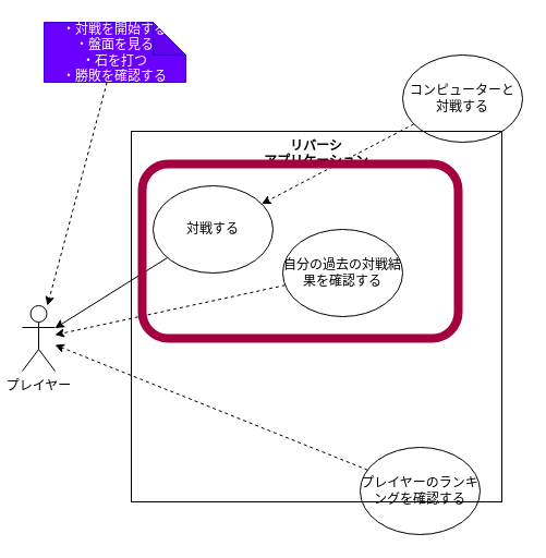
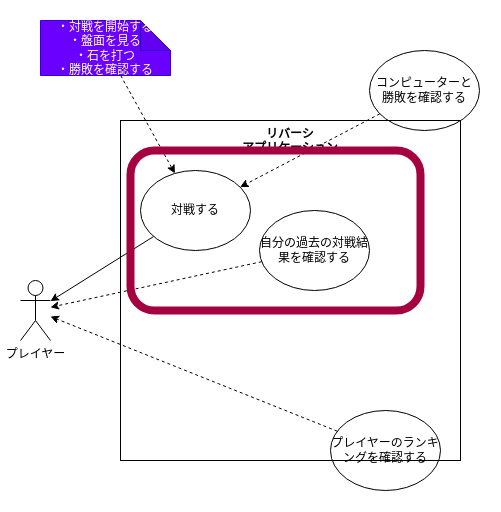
  <mxCell id="0" />
  <mxCell id="1" parent="0" />
  <mxCell id="2" value="&lt;div style=&quot;&quot;&gt;&lt;span style=&quot;background-color: initial;&quot;&gt;リバーシ&lt;/span&gt;&lt;/div&gt;&lt;div style=&quot;&quot;&gt;&lt;span style=&quot;background-color: initial;&quot;&gt;アプリケーション&lt;/span&gt;&lt;/div&gt;" style="whiteSpace=wrap;html=1;aspect=fixed;fontStyle=1;align=center;verticalAlign=top;fillColor=none;" vertex="1" parent="1"><mxGeometry x="120" y="120" width="340" height="340" as="geometry" /></mxCell>
  <mxCell id="3" value="プレイヤー" style="shape=umlActor;verticalLabelPosition=bottom;verticalAlign=top;html=1;outlineConnect=0;fillColor=none;" vertex="1" parent="1"><mxGeometry x="20" y="280" width="30" height="60" as="geometry" /></mxCell>
  <mxCell id="4" style="edgeStyle=none;html=1;" edge="1" parent="1" source="5" target="3"><mxGeometry relative="1" as="geometry" /></mxCell>
  <mxCell id="5" value="対戦する" style="ellipse;whiteSpace=wrap;html=1;fillColor=none;" vertex="1" parent="1"><mxGeometry x="140" y="170" width="110" height="80" as="geometry" /></mxCell>
- <mxCell id="6" style="edgeStyle=none;html=1;dashed=1;" edge="1" parent="1" source="7" target="3"><mxGeometry relative="1" as="geometry" /></mxCell>
+ <mxCell id="6" style="edgeStyle=none;html=1;dashed=1;" edge="1" parent="1" source="7" target="5"><mxGeometry relative="1" as="geometry" /></mxCell>
  <mxCell id="7" value="・対戦を開始する&lt;br&gt;・盤面を見る&lt;br&gt;・石を打つ&lt;br&gt;・勝敗を確認する" style="shape=note;whiteSpace=wrap;html=1;backgroundOutline=1;darkOpacity=0.05;fillColor=#6a00ff;fontColor=#ffffff;strokeColor=#3700CC;" vertex="1" parent="1"><mxGeometry x="40" y="20" width="130" height="55" as="geometry" /></mxCell>
  <mxCell id="8" style="edgeStyle=none;html=1;dashed=1;" edge="1" parent="1" source="9" target="3"><mxGeometry relative="1" as="geometry" /></mxCell>
  <mxCell id="9" value="自分の過去の対戦結果を確認する" style="ellipse;whiteSpace=wrap;html=1;fillColor=none;" vertex="1" parent="1"><mxGeometry x="259" y="210" width="110" height="80" as="geometry" /></mxCell>
  <mxCell id="10" style="edgeStyle=none;html=1;dashed=1;" edge="1" parent="1" source="11" target="3"><mxGeometry relative="1" as="geometry" /></mxCell>
  <mxCell id="11" value="プレイヤーのランキングを確認する" style="ellipse;whiteSpace=wrap;html=1;fillColor=none;" vertex="1" parent="1"><mxGeometry x="330" y="410" width="110" height="80" as="geometry" /></mxCell>
  <mxCell id="12" style="edgeStyle=none;html=1;dashed=1;" edge="1" parent="1" source="13" target="5"><mxGeometry relative="1" as="geometry" /></mxCell>
- <mxCell id="13" value="コンピューターと&lt;br&gt;対戦する" style="ellipse;whiteSpace=wrap;html=1;fillColor=none;" vertex="1" parent="1"><mxGeometry x="369" y="50" width="110" height="80" as="geometry" /></mxCell>
+ <mxCell id="13" value="コンピューターと&lt;br&gt;勝敗を確認する" style="ellipse;whiteSpace=wrap;html=1;fillColor=none;" vertex="1" parent="1"><mxGeometry x="369" y="50" width="110" height="80" as="geometry" /></mxCell>
  <mxCell id="14" value="" style="rounded=1;whiteSpace=wrap;html=1;fillColor=none;fontColor=#ffffff;strokeColor=#A50040;strokeWidth=8;" vertex="1" parent="1"><mxGeometry x="130" y="150" width="290" height="160" as="geometry" /></mxCell>
